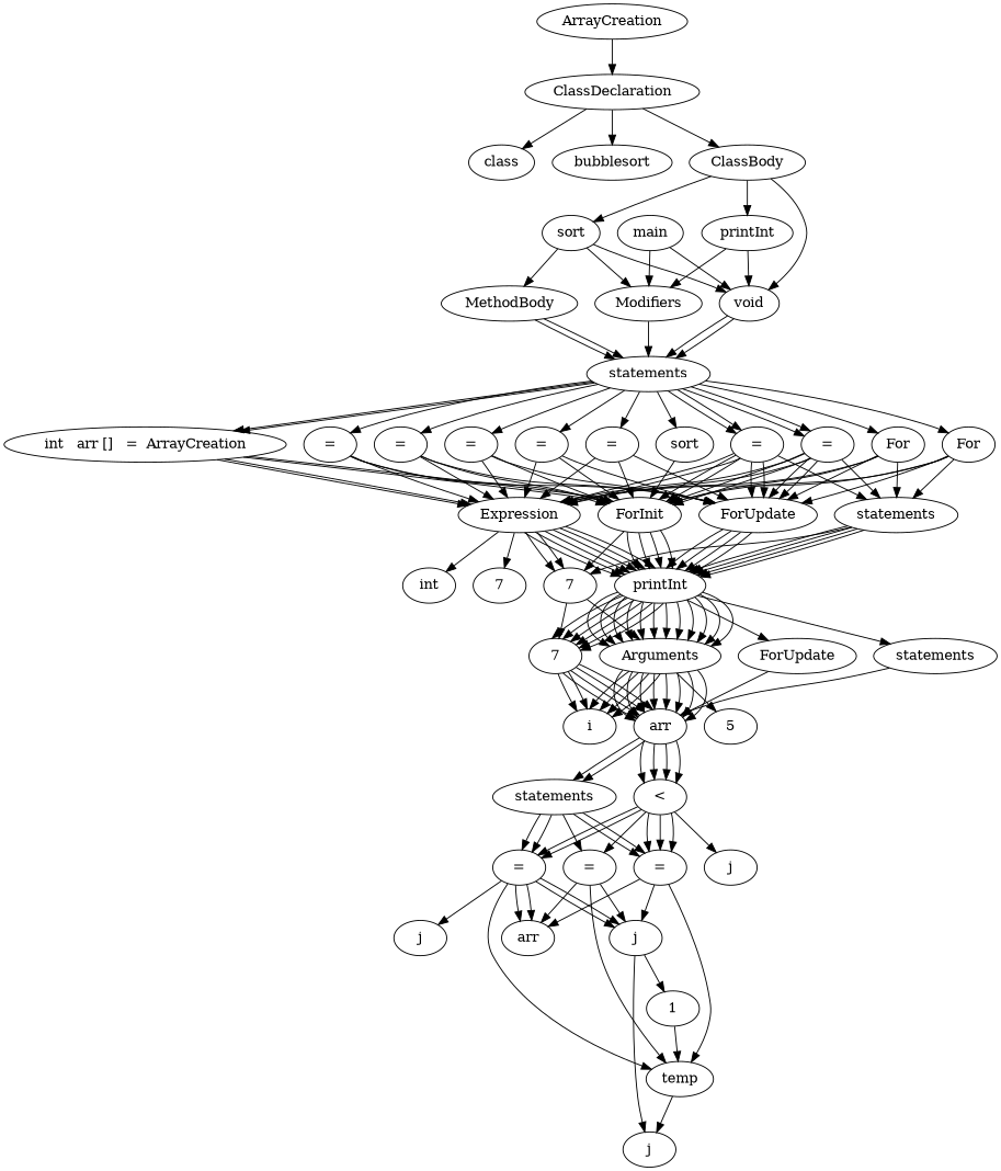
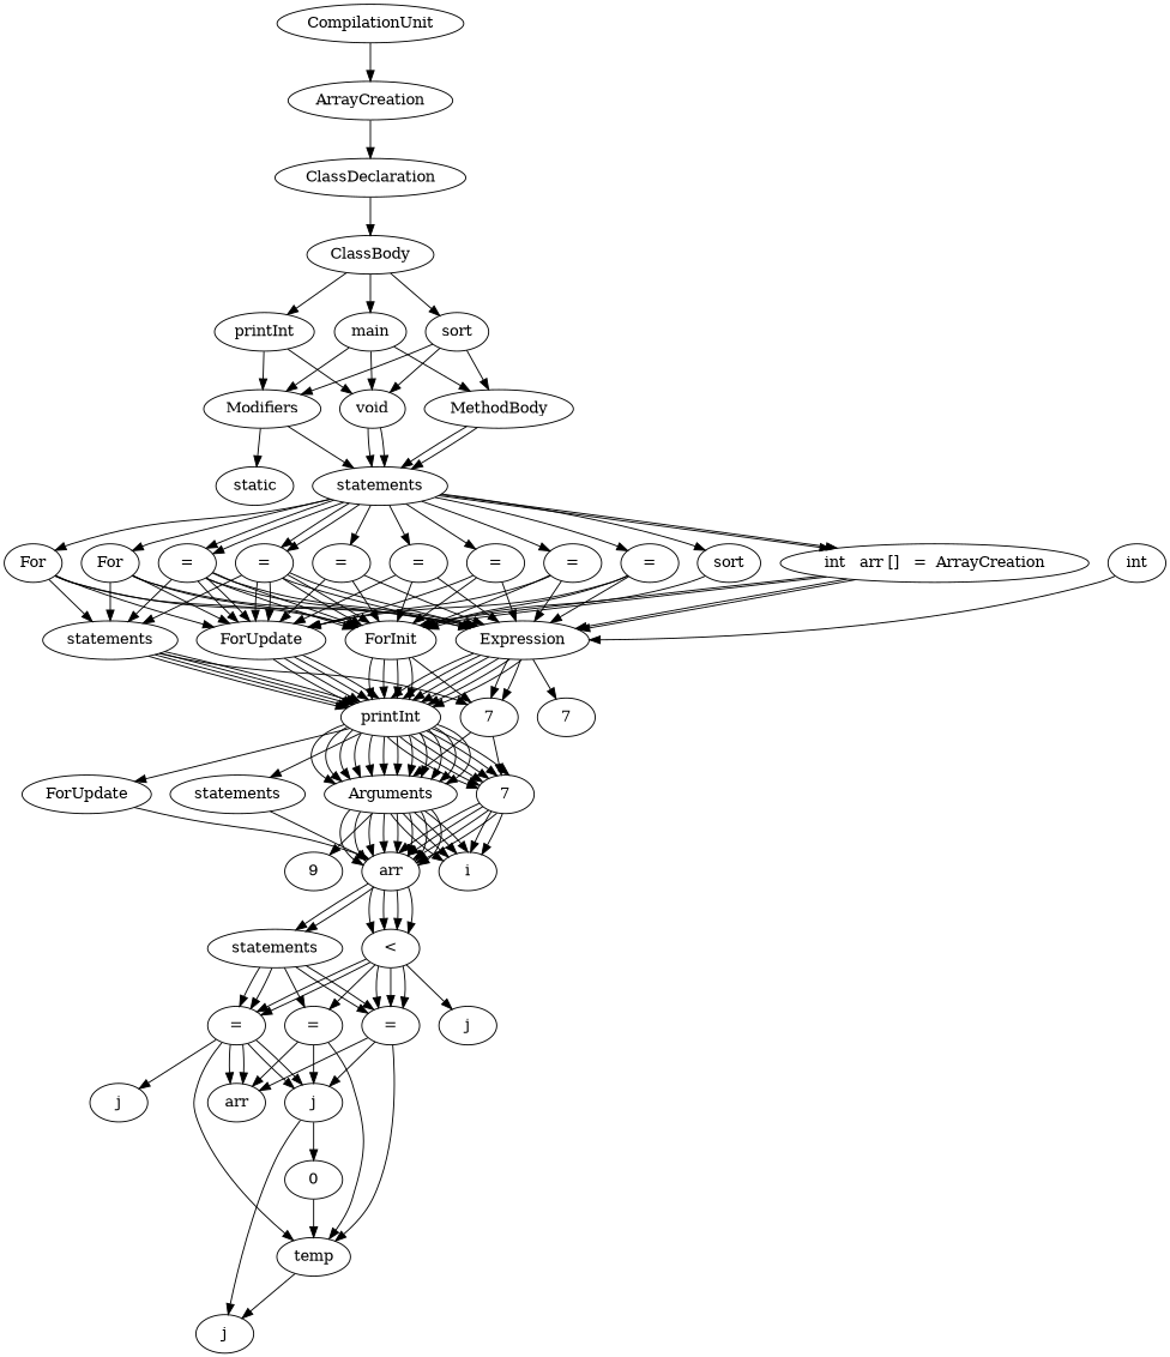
  digraph {
+   n1 [label=CompilationUnit]
    n2 [label=ArrayCreation]
    n3 [label=ClassDeclaration]
-   n4 [label=class]
-   n5 [label=bubblesort]
    n6 [label=ClassBody]
    n7 [label=printInt]
    n8 [label=sort]
    n9 [label=main]
    n10 [label=Modifiers]
    n11 [label=void]
    n12 [label=MethodBody]
    n13 [label=statements]
+   n14 [label=static]
    n15 [label="int   arr []   =  ArrayCreation"]
    n16 [label="="]
    n17 [label="="]
    n18 [label="="]
    n19 [label="="]
    n20 [label="="]
    n21 [label="="]
    n22 [label="="]
    n23 [label=For]
    n24 [label=sort]
    n25 [label=For]
    n26 [label=ForInit]
    n27 [label=Expression]
    n28 [label=ForUpdate]
    n29 [label=statements]
    n30 [label=printInt]
    n31 [label=7]
    n32 [label=int]
    n33 [label=7]
    n34 [label=Arguments]
    n35 [label=7]
    n36 [label=ForUpdate]
    n37 [label=statements]
    n38 [label=arr]
    n39 [label=i]
-   n40 [label=5]
+   n40 [label=9]
    n41 [label="<"]
    n42 [label=statements]
    n43 [label="="]
    n44 [label="="]
    n45 [label="="]
    n46 [label=j]
    n47 [label=arr]
    n48 [label=j]
    n49 [label=temp]
    n50 [label=j]
    n51 [label=j]
-   n52 [label=1]
+   n52 [label=0]
+   n1 -> n2
    n2 -> n3
-   n3 -> n4
-   n3 -> n5
    n3 -> n6
    n6 -> n7
    n6 -> n8
-   n6 -> n11
+   n6 -> n9
    n7 -> n10
    n7 -> n11
    n8 -> n10
    n8 -> n11
    n8 -> n12
    n9 -> n10
    n9 -> n11
+   n9 -> n12
    n10 -> n13
+   n10 -> n14
    n11 -> n13
    n11 -> n13
    n12 -> n13
    n12 -> n13
    n13 -> n15
    n13 -> n15
    n13 -> n16
    n13 -> n16
    n13 -> n17
    n13 -> n17
    n13 -> n18
    n13 -> n19
    n13 -> n20
    n13 -> n21
    n13 -> n22
    n13 -> n23
    n13 -> n24
    n13 -> n25
    n15 -> n26
    n15 -> n26
    n15 -> n27
    n15 -> n27
    n16 -> n26
    n16 -> n26
    n16 -> n27
    n16 -> n27
    n16 -> n28
    n16 -> n28
    n16 -> n29
    n17 -> n26
    n17 -> n26
    n17 -> n27
    n17 -> n27
    n17 -> n28
    n17 -> n28
    n17 -> n29
    n18 -> n26
    n18 -> n27
    n18 -> n28
    n19 -> n26
    n19 -> n27
    n19 -> n28
    n20 -> n26
    n20 -> n27
    n20 -> n28
    n21 -> n26
    n21 -> n27
    n21 -> n28
    n22 -> n26
    n22 -> n27
    n22 -> n28
    n23 -> n26
    n23 -> n27
    n23 -> n28
    n23 -> n29
    n24 -> n26
    n25 -> n26
    n25 -> n27
    n25 -> n28
    n25 -> n29
    n26 -> n30
    n26 -> n30
    n26 -> n30
    n26 -> n30
    n26 -> n31
    n27 -> n30
    n27 -> n30
    n27 -> n30
    n27 -> n30
    n27 -> n30
    n27 -> n30
    n27 -> n31
    n27 -> n31
-   n27 -> n32
+   n32 -> n27
    n27 -> n33
    n28 -> n30
    n28 -> n30
    n28 -> n30
    n28 -> n30
    n29 -> n30
    n29 -> n30
    n29 -> n30
    n29 -> n30
    n29 -> n31
    n30 -> n34
    n30 -> n34
    n30 -> n34
    n30 -> n34
    n30 -> n34
    n30 -> n34
    n30 -> n34
    n30 -> n34
    n30 -> n34
    n30 -> n34
    n30 -> n34
    n30 -> n34
    n30 -> n35
    n30 -> n35
    n30 -> n35
    n30 -> n35
    n30 -> n35
    n30 -> n35
    n30 -> n36
    n30 -> n37
    n31 -> n34
    n31 -> n35
    n34 -> n38
    n34 -> n38
    n34 -> n38
    n34 -> n38
    n34 -> n38
    n34 -> n38
    n34 -> n38
    n34 -> n38
    n34 -> n39
    n34 -> n39
    n34 -> n39
    n34 -> n39
    n34 -> n40
    n35 -> n38
    n35 -> n38
    n35 -> n38
    n35 -> n38
    n35 -> n39
    n35 -> n39
    n36 -> n38
    n37 -> n38
    n38 -> n41
    n38 -> n41
    n38 -> n41
    n38 -> n41
    n38 -> n42
    n38 -> n42
    n41 -> n43
    n41 -> n43
    n41 -> n43
    n41 -> n44
    n41 -> n44
    n41 -> n45
    n41 -> n46
    n42 -> n43
    n42 -> n43
    n42 -> n44
    n42 -> n44
    n42 -> n45
    n43 -> n47
    n43 -> n48
    n43 -> n49
    n44 -> n47
    n44 -> n47
    n44 -> n48
    n44 -> n48
    n44 -> n49
    n44 -> n50
    n45 -> n47
    n45 -> n48
    n45 -> n49
    n48 -> n51
    n48 -> n52
    n49 -> n51
    n52 -> n49
  }
